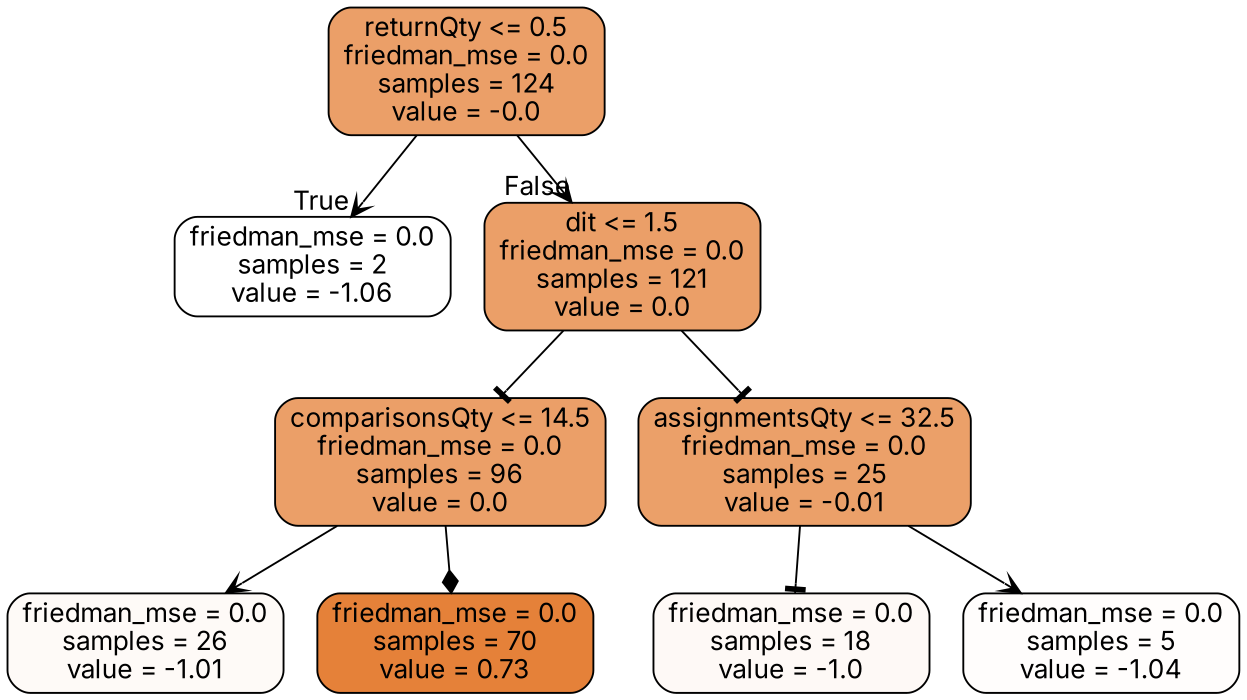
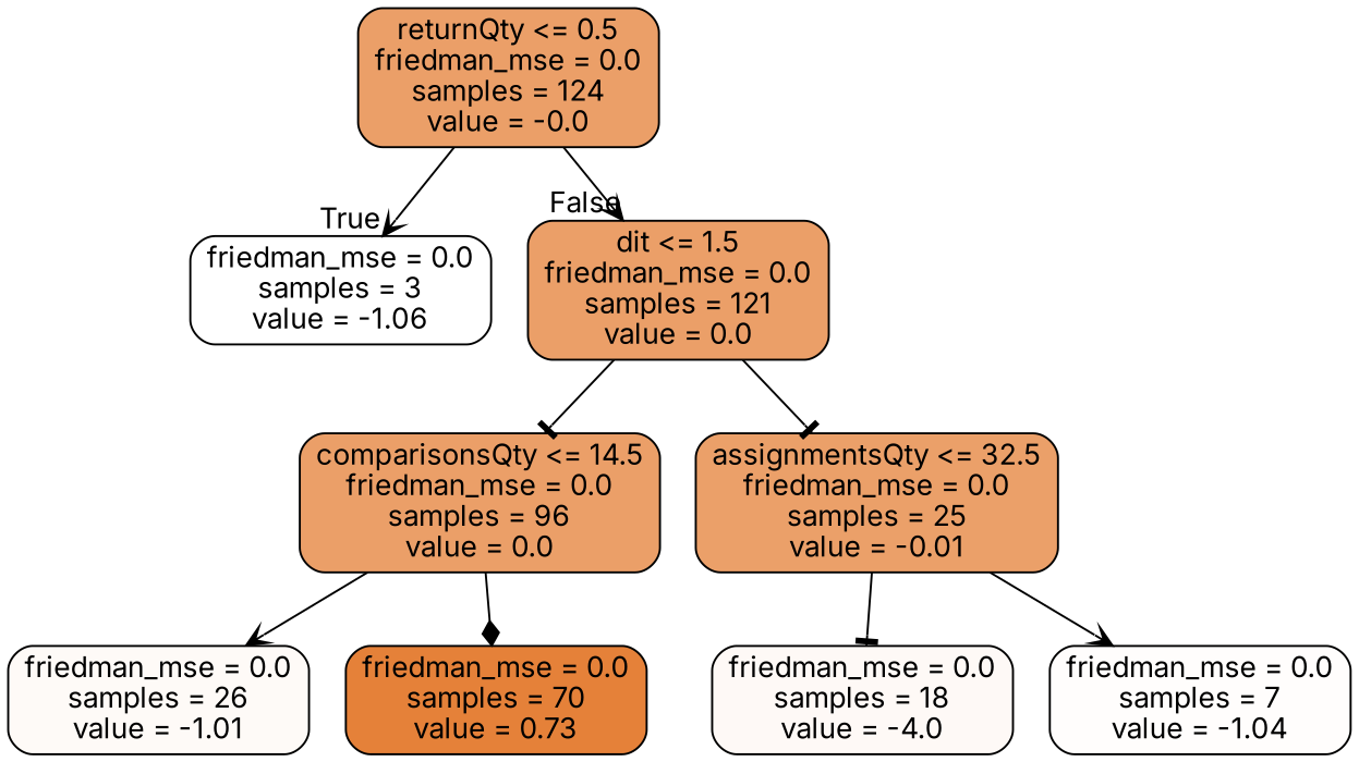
  digraph {
    fontname=Inter
    node [color=black fillcolor="#eb9f68" fontname=Inter shape=box style="filled, rounded"]
    edge [arrowhead=vee fontname=Inter]
    n1 [label="returnQty <= 0.5\nfriedman_mse = 0.0\nsamples = 124\nvalue = -0.0"]
-   n2 [fillcolor="#ffffff" label="friedman_mse = 0.0\nsamples = 2\nvalue = -1.06"]
+   n2 [fillcolor="#ffffff" label="friedman_mse = 0.0\nsamples = 3\nvalue = -1.06"]
    n3 [label="dit <= 1.5\nfriedman_mse = 0.0\nsamples = 121\nvalue = 0.0"]
    n4 [label="comparisonsQty <= 14.5\nfriedman_mse = 0.0\nsamples = 96\nvalue = 0.0"]
    n5 [fillcolor="#eba069" label="assignmentsQty <= 32.5\nfriedman_mse = 0.0\nsamples = 25\nvalue = -0.01"]
    n6 [fillcolor="#fefaf7" label="friedman_mse = 0.0\nsamples = 26\nvalue = -1.01"]
    n7 [fillcolor="#e58139" label="friedman_mse = 0.0\nsamples = 70\nvalue = 0.73"]
-   n8 [fillcolor="#fef9f6" label="friedman_mse = 0.0\nsamples = 18\nvalue = -1.0"]
-   n9 [fillcolor="#fffdfc" label="friedman_mse = 0.0\nsamples = 5\nvalue = -1.04"]
+   n8 [fillcolor="#fef9f6" label="friedman_mse = 0.0\nsamples = 18\nvalue = -4.0"]
+   n9 [fillcolor="#fffdfc" label="friedman_mse = 0.0\nsamples = 7\nvalue = -1.04"]
    n1 -> n2 [headlabel=True labelangle=45 labeldistance=2.5]
    n1 -> n3 [headlabel=False labelangle=-45 labeldistance=2.5]
    n3 -> n4 [arrowhead=tee]
    n3 -> n5 [arrowhead=tee]
    n4 -> n6
    n4 -> n7 [arrowhead=diamond]
    n5 -> n8 [arrowhead=tee]
    n5 -> n9
  }
